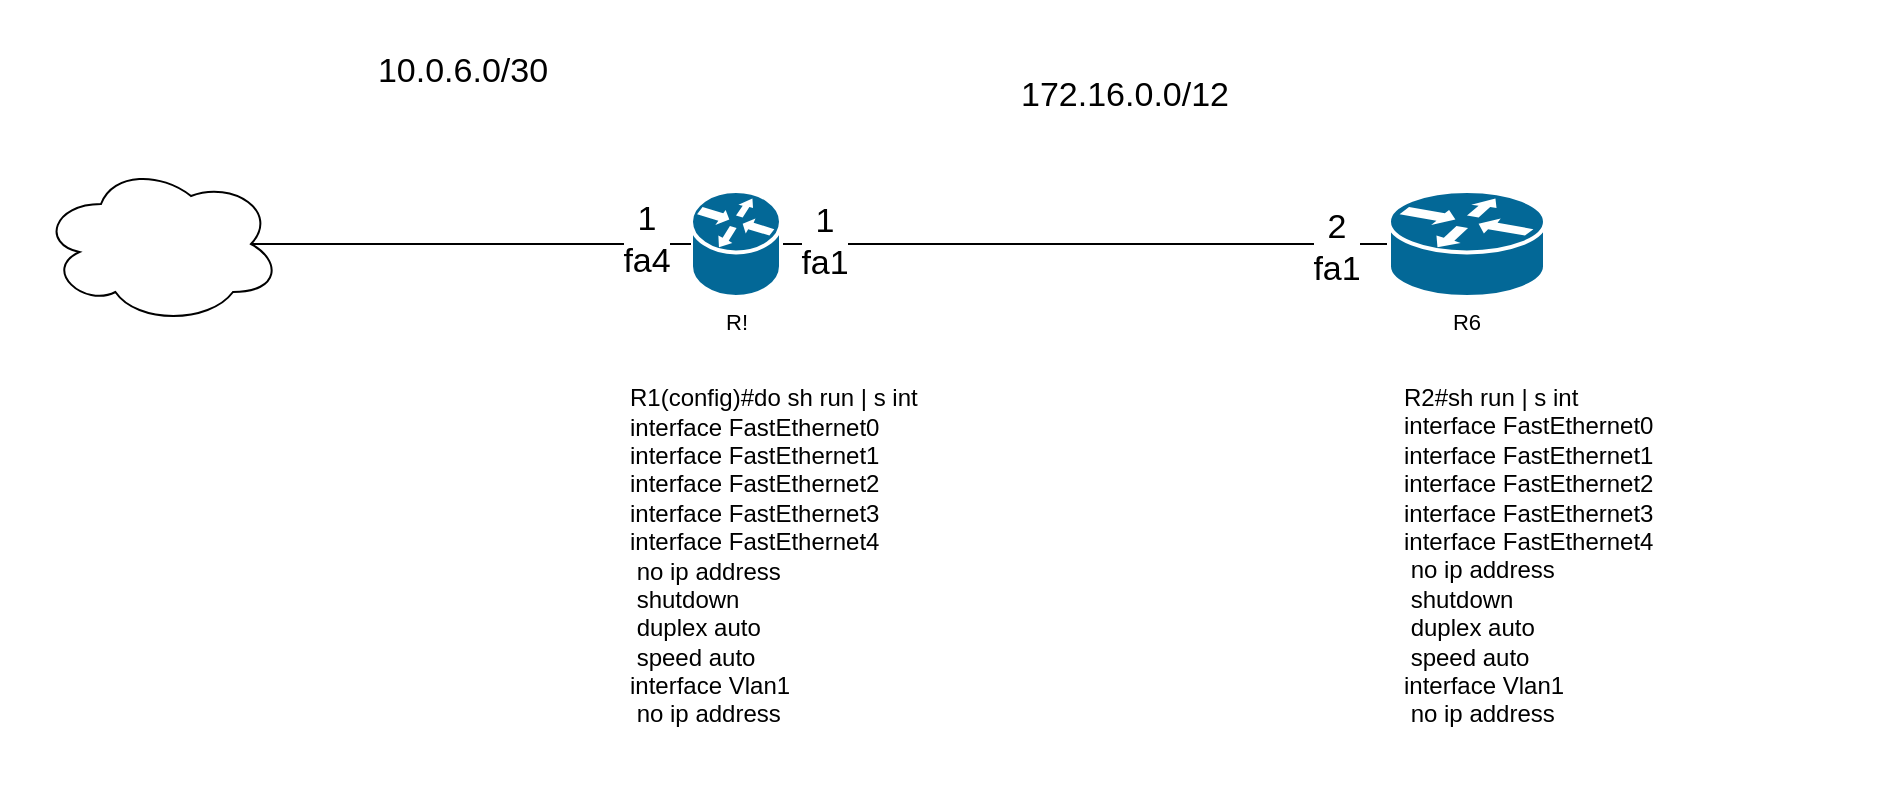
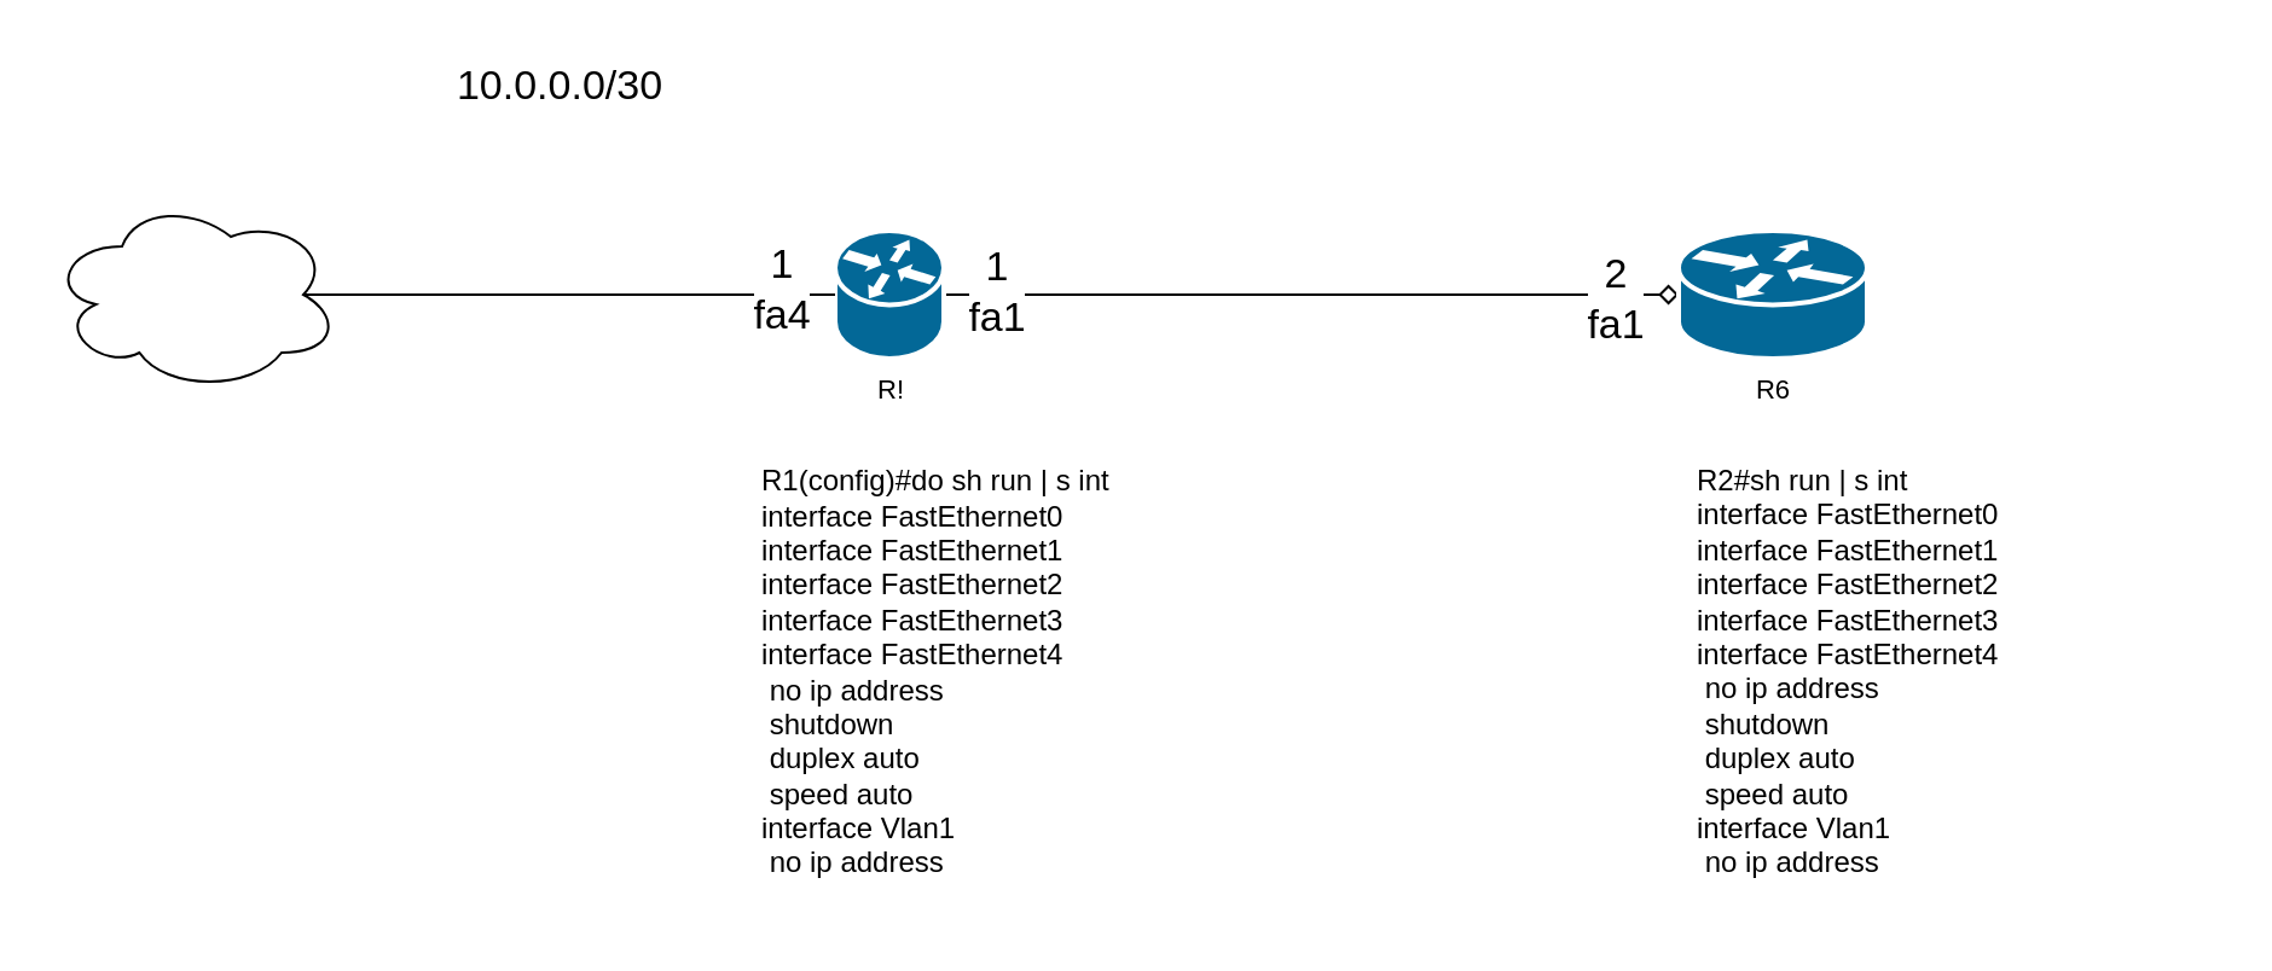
  <mxCell id="0" />
  <mxCell id="1" parent="0" />
- <mxCell id="2" style="edgeStyle=orthogonalEdgeStyle;rounded=0;orthogonalLoop=1;jettySize=auto;html=1;exitX=1;exitY=0.5;exitDx=0;exitDy=0;exitPerimeter=0;entryX=0;entryY=0.5;entryDx=0;entryDy=0;entryPerimeter=0;endArrow=none;endFill=0;" parent="1" source="5" target="6" edge="1"><mxGeometry relative="1" as="geometry" /></mxCell>
+ <mxCell id="2" style="edgeStyle=orthogonalEdgeStyle;rounded=0;orthogonalLoop=1;jettySize=auto;html=1;exitX=1;exitY=0.5;exitDx=0;exitDy=0;exitPerimeter=0;entryX=0;entryY=0.5;entryDx=0;entryDy=0;entryPerimeter=0;endArrow=diamond;endFill=0;" parent="1" source="5" target="6" edge="1"><mxGeometry relative="1" as="geometry" /></mxCell>
  <mxCell id="3" value="1&lt;br&gt;fa1" style="edgeLabel;html=1;align=center;verticalAlign=middle;resizable=0;points=[];fontSize=17;fontFamily=Helvetica;fontColor=default;" parent="2" vertex="1" connectable="0"><mxGeometry x="-0.865" y="1" relative="1" as="geometry"><mxPoint as="offset" /></mxGeometry></mxCell>
  <mxCell id="4" value="2&lt;br&gt;fa1" style="edgeLabel;html=1;align=center;verticalAlign=middle;resizable=0;points=[];fontSize=17;fontFamily=Helvetica;fontColor=default;" parent="2" vertex="1" connectable="0"><mxGeometry x="0.825" y="-2" relative="1" as="geometry"><mxPoint as="offset" /></mxGeometry></mxCell>
  <mxCell id="5" value="R!" style="shape=mxgraph.cisco.routers.router;sketch=0;html=1;pointerEvents=1;dashed=0;fillColor=#036897;strokeColor=#ffffff;strokeWidth=2;verticalLabelPosition=bottom;verticalAlign=top;align=center;outlineConnect=0;fontFamily=Helvetica;fontSize=11;fontColor=default;" parent="1" vertex="1"><mxGeometry x="345" y="95" width="45" height="53" as="geometry" /></mxCell>
  <mxCell id="6" value="R6" style="shape=mxgraph.cisco.routers.router;sketch=0;html=1;pointerEvents=1;dashed=0;fillColor=#036897;strokeColor=#ffffff;strokeWidth=2;verticalLabelPosition=bottom;verticalAlign=top;align=center;outlineConnect=0;fontFamily=Helvetica;fontSize=11;fontColor=default;" parent="1" vertex="1"><mxGeometry x="694" y="95" width="78" height="53" as="geometry" /></mxCell>
  <mxCell id="7" style="edgeStyle=orthogonalEdgeStyle;rounded=0;orthogonalLoop=1;jettySize=auto;html=1;exitX=0.875;exitY=0.5;exitDx=0;exitDy=0;exitPerimeter=0;entryX=0;entryY=0.5;entryDx=0;entryDy=0;entryPerimeter=0;endArrow=none;endFill=0;" parent="1" source="9" target="5" edge="1"><mxGeometry relative="1" as="geometry" /></mxCell>
  <mxCell id="8" value="1&lt;br&gt;fa4" style="edgeLabel;html=1;align=center;verticalAlign=middle;resizable=0;points=[];fontSize=17;fontFamily=Helvetica;fontColor=default;" parent="7" vertex="1" connectable="0"><mxGeometry x="0.793" y="2" relative="1" as="geometry"><mxPoint as="offset" /></mxGeometry></mxCell>
  <mxCell id="9" value="" style="ellipse;shape=cloud;whiteSpace=wrap;html=1;" parent="1" vertex="1"><mxGeometry x="20" y="81.5" width="120" height="80" as="geometry" /></mxCell>
- <mxCell id="10" value="10.0.6.0/30" style="text;html=1;align=center;verticalAlign=middle;resizable=0;points=[];autosize=1;strokeColor=none;fillColor=none;fontSize=17;fontFamily=Helvetica;fontColor=default;" parent="1" vertex="1"><mxGeometry x="179" y="20" width="103" height="32" as="geometry" /></mxCell>
- <mxCell id="11" value="172.16.0.0/12" style="text;html=1;align=center;verticalAlign=middle;resizable=0;points=[];autosize=1;strokeColor=none;fillColor=none;fontSize=17;fontFamily=Helvetica;fontColor=default;" parent="1" vertex="1"><mxGeometry x="501" y="32" width="122" height="32" as="geometry" /></mxCell>
+ <mxCell id="10" value="10.0.0.0/30" style="text;html=1;align=center;verticalAlign=middle;resizable=0;points=[];autosize=1;strokeColor=none;fillColor=none;fontSize=17;fontFamily=Helvetica;fontColor=default;" parent="1" vertex="1"><mxGeometry x="179" y="20" width="103" height="32" as="geometry" /></mxCell>
  <mxCell id="12" value="R2#sh run | s int&#10;interface FastEthernet0&#10;interface FastEthernet1&#10;interface FastEthernet2&#10;interface FastEthernet3&#10;interface FastEthernet4&#10; no ip address&#10; shutdown&#10; duplex auto&#10; speed auto&#10;interface Vlan1&#10; no ip address" style="text;whiteSpace=wrap;" vertex="1" parent="1"><mxGeometry x="700" y="185" width="218" height="195" as="geometry" /></mxCell>
  <mxCell id="13" value="&lt;div&gt;R1(config)#do sh run | s int&lt;/div&gt;&lt;div&gt;interface FastEthernet0&lt;/div&gt;&lt;div&gt;interface FastEthernet1&lt;/div&gt;&lt;div&gt;interface FastEthernet2&lt;/div&gt;&lt;div&gt;interface FastEthernet3&lt;/div&gt;&lt;div&gt;interface FastEthernet4&lt;/div&gt;&lt;div&gt;&amp;nbsp;no ip address&lt;/div&gt;&lt;div&gt;&amp;nbsp;shutdown&lt;/div&gt;&lt;div&gt;&amp;nbsp;duplex auto&lt;/div&gt;&lt;div&gt;&amp;nbsp;speed auto&lt;/div&gt;&lt;div&gt;interface Vlan1&lt;/div&gt;&lt;div&gt;&amp;nbsp;no ip address&lt;/div&gt;" style="text;html=1;align=left;verticalAlign=middle;resizable=0;points=[];autosize=1;strokeColor=none;fillColor=none;" vertex="1" parent="1"><mxGeometry x="313" y="185" width="162" height="185" as="geometry" /></mxCell>
